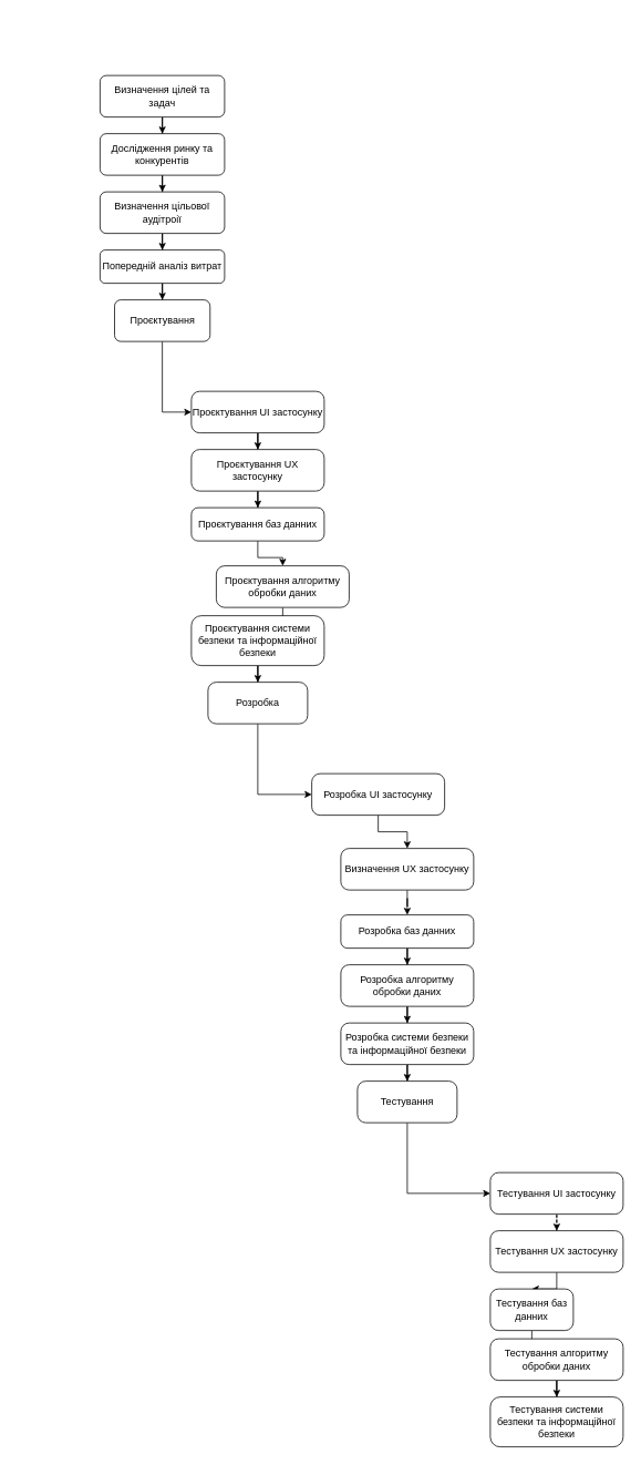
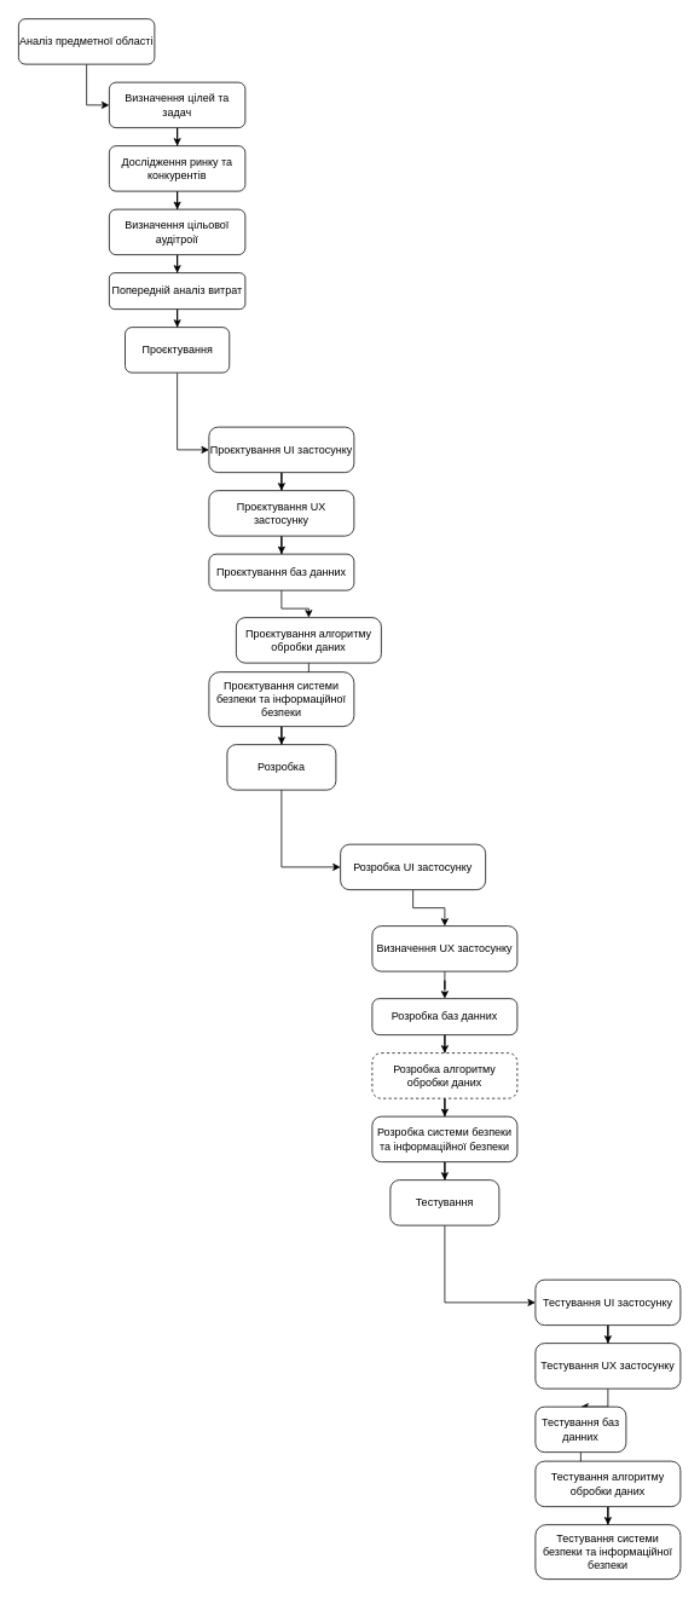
  <mxCell id="0" />
  <mxCell id="1" parent="0" />
+ <mxCell id="2" style="edgeStyle=orthogonalEdgeStyle;rounded=0;orthogonalLoop=1;jettySize=auto;html=1;entryX=0;entryY=0.5;entryDx=0;entryDy=0;" edge="1" parent="1" source="3" target="5"><mxGeometry relative="1" as="geometry" /></mxCell>
+ <mxCell id="3" value="Аналіз предметної області" style="rounded=1;whiteSpace=wrap;html=1;" vertex="1" parent="1"><mxGeometry x="20" y="20" width="150" height="50" as="geometry" /></mxCell>
  <mxCell id="4" value="" style="edgeStyle=orthogonalEdgeStyle;rounded=0;orthogonalLoop=1;jettySize=auto;html=1;" edge="1" parent="1" source="5" target="7"><mxGeometry relative="1" as="geometry" /></mxCell>
  <mxCell id="5" value="&lt;div&gt;Визначення цілей та задач&lt;/div&gt;" style="whiteSpace=wrap;html=1;rounded=1;" vertex="1" parent="1"><mxGeometry x="120" y="90" width="150" height="50" as="geometry" /></mxCell>
  <mxCell id="6" value="" style="edgeStyle=orthogonalEdgeStyle;rounded=0;orthogonalLoop=1;jettySize=auto;html=1;" edge="1" parent="1" source="7" target="9"><mxGeometry relative="1" as="geometry" /></mxCell>
  <mxCell id="7" value="&lt;div&gt;Дослідження ринку та конкурентів&lt;/div&gt;" style="whiteSpace=wrap;html=1;rounded=1;" vertex="1" parent="1"><mxGeometry x="120" y="160" width="150" height="50" as="geometry" /></mxCell>
  <mxCell id="8" value="" style="edgeStyle=orthogonalEdgeStyle;rounded=0;orthogonalLoop=1;jettySize=auto;html=1;" edge="1" parent="1" source="9" target="11"><mxGeometry relative="1" as="geometry" /></mxCell>
  <mxCell id="9" value="&lt;div&gt;Визначення цільової аудітроії&lt;br&gt;&lt;/div&gt;" style="whiteSpace=wrap;html=1;rounded=1;" vertex="1" parent="1"><mxGeometry x="120" y="230" width="150" height="50" as="geometry" /></mxCell>
  <mxCell id="10" value="" style="edgeStyle=orthogonalEdgeStyle;rounded=0;orthogonalLoop=1;jettySize=auto;html=1;" edge="1" parent="1" source="11" target="13"><mxGeometry relative="1" as="geometry" /></mxCell>
  <mxCell id="11" value="Попередній аналіз витрат" style="whiteSpace=wrap;html=1;rounded=1;" vertex="1" parent="1"><mxGeometry x="120" y="300" width="150" height="40" as="geometry" /></mxCell>
  <mxCell id="12" style="edgeStyle=orthogonalEdgeStyle;rounded=0;orthogonalLoop=1;jettySize=auto;html=1;entryX=0;entryY=0.5;entryDx=0;entryDy=0;" edge="1" parent="1" source="13" target="15"><mxGeometry relative="1" as="geometry" /></mxCell>
  <mxCell id="13" value="&lt;div&gt;Проєктування&lt;/div&gt;" style="whiteSpace=wrap;html=1;rounded=1;" vertex="1" parent="1"><mxGeometry x="137.5" y="360" width="115" height="50" as="geometry" /></mxCell>
  <mxCell id="14" value="" style="edgeStyle=orthogonalEdgeStyle;rounded=0;orthogonalLoop=1;jettySize=auto;html=1;" edge="1" parent="1" source="15" target="17"><mxGeometry relative="1" as="geometry" /></mxCell>
  <mxCell id="15" value="Проєктування UI застосунку" style="whiteSpace=wrap;html=1;rounded=1;arcSize=20;" vertex="1" parent="1"><mxGeometry x="230" y="470" width="160" height="50" as="geometry" /></mxCell>
  <mxCell id="16" value="" style="edgeStyle=orthogonalEdgeStyle;rounded=0;orthogonalLoop=1;jettySize=auto;html=1;" edge="1" parent="1" source="17" target="19"><mxGeometry relative="1" as="geometry" /></mxCell>
  <mxCell id="17" value="Проєктування UX застосунку" style="whiteSpace=wrap;html=1;rounded=1;arcSize=20;" vertex="1" parent="1"><mxGeometry x="230" y="540" width="160" height="50" as="geometry" /></mxCell>
  <mxCell id="18" value="" style="edgeStyle=orthogonalEdgeStyle;rounded=0;orthogonalLoop=1;jettySize=auto;html=1;" edge="1" parent="1" source="19" target="21"><mxGeometry relative="1" as="geometry" /></mxCell>
  <mxCell id="19" value="&lt;div&gt;Проєктування баз данних&lt;/div&gt;" style="whiteSpace=wrap;html=1;rounded=1;arcSize=20;" vertex="1" parent="1"><mxGeometry x="230" y="610" width="160" height="40" as="geometry" /></mxCell>
  <mxCell id="20" value="" style="edgeStyle=orthogonalEdgeStyle;rounded=0;orthogonalLoop=1;jettySize=auto;html=1;" edge="1" parent="1" source="21" target="23"><mxGeometry relative="1" as="geometry" /></mxCell>
  <mxCell id="21" value="&lt;div&gt;Проєктування алгоритму обробки даних&lt;/div&gt;" style="whiteSpace=wrap;html=1;rounded=1;arcSize=20;" vertex="1" parent="1"><mxGeometry x="260" y="680" width="160" height="50" as="geometry" /></mxCell>
  <mxCell id="22" value="" style="edgeStyle=orthogonalEdgeStyle;rounded=0;orthogonalLoop=1;jettySize=auto;html=1;" edge="1" parent="1" source="23" target="25"><mxGeometry relative="1" as="geometry" /></mxCell>
  <mxCell id="23" value="Проєктування системи безпеки та інформаційної безпеки" style="whiteSpace=wrap;html=1;rounded=1;arcSize=20;" vertex="1" parent="1"><mxGeometry x="230" y="740" width="160" height="60" as="geometry" /></mxCell>
  <mxCell id="24" style="edgeStyle=orthogonalEdgeStyle;rounded=0;orthogonalLoop=1;jettySize=auto;html=1;entryX=0;entryY=0.5;entryDx=0;entryDy=0;exitX=0.5;exitY=1;exitDx=0;exitDy=0;" edge="1" parent="1" source="25" target="27"><mxGeometry relative="1" as="geometry" /></mxCell>
  <mxCell id="25" value="Розробка" style="whiteSpace=wrap;html=1;rounded=1;arcSize=20;" vertex="1" parent="1"><mxGeometry x="250" y="820" width="120" height="50" as="geometry" /></mxCell>
  <mxCell id="26" value="" style="edgeStyle=orthogonalEdgeStyle;rounded=0;orthogonalLoop=1;jettySize=auto;html=1;" edge="1" source="27" target="29" parent="1"><mxGeometry relative="1" as="geometry" /></mxCell>
  <mxCell id="27" value="Розробка UI застосунку" style="whiteSpace=wrap;html=1;rounded=1;arcSize=20;" vertex="1" parent="1"><mxGeometry x="375" y="930" width="160" height="50" as="geometry" /></mxCell>
  <mxCell id="28" value="" style="edgeStyle=orthogonalEdgeStyle;rounded=0;orthogonalLoop=1;jettySize=auto;html=1;" edge="1" source="29" target="31" parent="1"><mxGeometry relative="1" as="geometry" /></mxCell>
  <mxCell id="29" value="Визначення UX застосунку" style="whiteSpace=wrap;html=1;rounded=1;arcSize=20;" vertex="1" parent="1"><mxGeometry x="410" y="1020" width="160" height="50" as="geometry" /></mxCell>
  <mxCell id="30" value="" style="edgeStyle=orthogonalEdgeStyle;rounded=0;orthogonalLoop=1;jettySize=auto;html=1;" edge="1" source="31" target="33" parent="1"><mxGeometry relative="1" as="geometry" /></mxCell>
  <mxCell id="31" value="&lt;div&gt;Розробка баз данних&lt;/div&gt;" style="whiteSpace=wrap;html=1;rounded=1;arcSize=20;" vertex="1" parent="1"><mxGeometry x="410" y="1100" width="160" height="40" as="geometry" /></mxCell>
  <mxCell id="32" value="" style="edgeStyle=orthogonalEdgeStyle;rounded=0;orthogonalLoop=1;jettySize=auto;html=1;" edge="1" source="33" target="35" parent="1"><mxGeometry relative="1" as="geometry" /></mxCell>
- <mxCell id="33" value="&lt;div&gt;Розробка алгоритму обробки даних&lt;/div&gt;" style="whiteSpace=wrap;html=1;rounded=1;arcSize=20;" vertex="1" parent="1"><mxGeometry x="410" y="1160" width="160" height="50" as="geometry" /></mxCell>
+ <mxCell id="33" value="&lt;div&gt;Розробка алгоритму обробки даних&lt;/div&gt;" style="whiteSpace=wrap;html=1;rounded=1;arcSize=20;dashed=1;" vertex="1" parent="1"><mxGeometry x="410" y="1160" width="160" height="50" as="geometry" /></mxCell>
  <mxCell id="34" value="" style="edgeStyle=orthogonalEdgeStyle;rounded=0;orthogonalLoop=1;jettySize=auto;html=1;" edge="1" source="35" target="37" parent="1"><mxGeometry relative="1" as="geometry" /></mxCell>
  <mxCell id="35" value="Розробка системи безпеки та інформаційної безпеки" style="whiteSpace=wrap;html=1;rounded=1;arcSize=20;" vertex="1" parent="1"><mxGeometry x="410" y="1230" width="160" height="50" as="geometry" /></mxCell>
  <mxCell id="36" style="edgeStyle=orthogonalEdgeStyle;rounded=0;orthogonalLoop=1;jettySize=auto;html=1;entryX=0;entryY=0.5;entryDx=0;entryDy=0;exitX=0.5;exitY=1;exitDx=0;exitDy=0;" edge="1" parent="1" source="37" target="39"><mxGeometry relative="1" as="geometry" /></mxCell>
  <mxCell id="37" value="Тестування" style="whiteSpace=wrap;html=1;rounded=1;arcSize=20;" vertex="1" parent="1"><mxGeometry x="430" y="1300" width="120" height="50" as="geometry" /></mxCell>
- <mxCell id="38" value="" style="edgeStyle=orthogonalEdgeStyle;rounded=0;orthogonalLoop=1;jettySize=auto;html=1;dashed=1;" edge="1" source="39" target="41" parent="1"><mxGeometry relative="1" as="geometry" /></mxCell>
+ <mxCell id="38" value="" style="edgeStyle=orthogonalEdgeStyle;rounded=0;orthogonalLoop=1;jettySize=auto;html=1;" edge="1" source="39" target="41" parent="1"><mxGeometry relative="1" as="geometry" /></mxCell>
  <mxCell id="39" value="Тестування UI застосунку" style="whiteSpace=wrap;html=1;rounded=1;arcSize=20;" vertex="1" parent="1"><mxGeometry x="590" y="1410" width="160" height="50" as="geometry" /></mxCell>
  <mxCell id="40" value="" style="edgeStyle=orthogonalEdgeStyle;rounded=0;orthogonalLoop=1;jettySize=auto;html=1;" edge="1" source="41" target="43" parent="1"><mxGeometry relative="1" as="geometry" /></mxCell>
  <mxCell id="41" value="Тестування UX застосунку" style="whiteSpace=wrap;html=1;rounded=1;arcSize=20;" vertex="1" parent="1"><mxGeometry x="590" y="1480" width="160" height="50" as="geometry" /></mxCell>
  <mxCell id="42" value="" style="edgeStyle=orthogonalEdgeStyle;rounded=0;orthogonalLoop=1;jettySize=auto;html=1;" edge="1" source="43" target="45" parent="1"><mxGeometry relative="1" as="geometry" /></mxCell>
  <mxCell id="43" value="&lt;div&gt;Тестування баз данних&lt;/div&gt;" style="whiteSpace=wrap;html=1;rounded=1;arcSize=20;" vertex="1" parent="1"><mxGeometry x="590" y="1550" width="100" height="50" as="geometry" /></mxCell>
  <mxCell id="44" value="" style="edgeStyle=orthogonalEdgeStyle;rounded=0;orthogonalLoop=1;jettySize=auto;html=1;" edge="1" source="45" target="46" parent="1"><mxGeometry relative="1" as="geometry" /></mxCell>
  <mxCell id="45" value="&lt;div&gt;Тестування алгоритму обробки даних&lt;/div&gt;" style="whiteSpace=wrap;html=1;rounded=1;arcSize=20;" vertex="1" parent="1"><mxGeometry x="590" y="1610" width="160" height="50" as="geometry" /></mxCell>
  <mxCell id="46" value="Тестування системи безпеки та інформаційної безпеки" style="whiteSpace=wrap;html=1;rounded=1;arcSize=20;" vertex="1" parent="1"><mxGeometry x="590" y="1680" width="160" height="60" as="geometry" /></mxCell>
